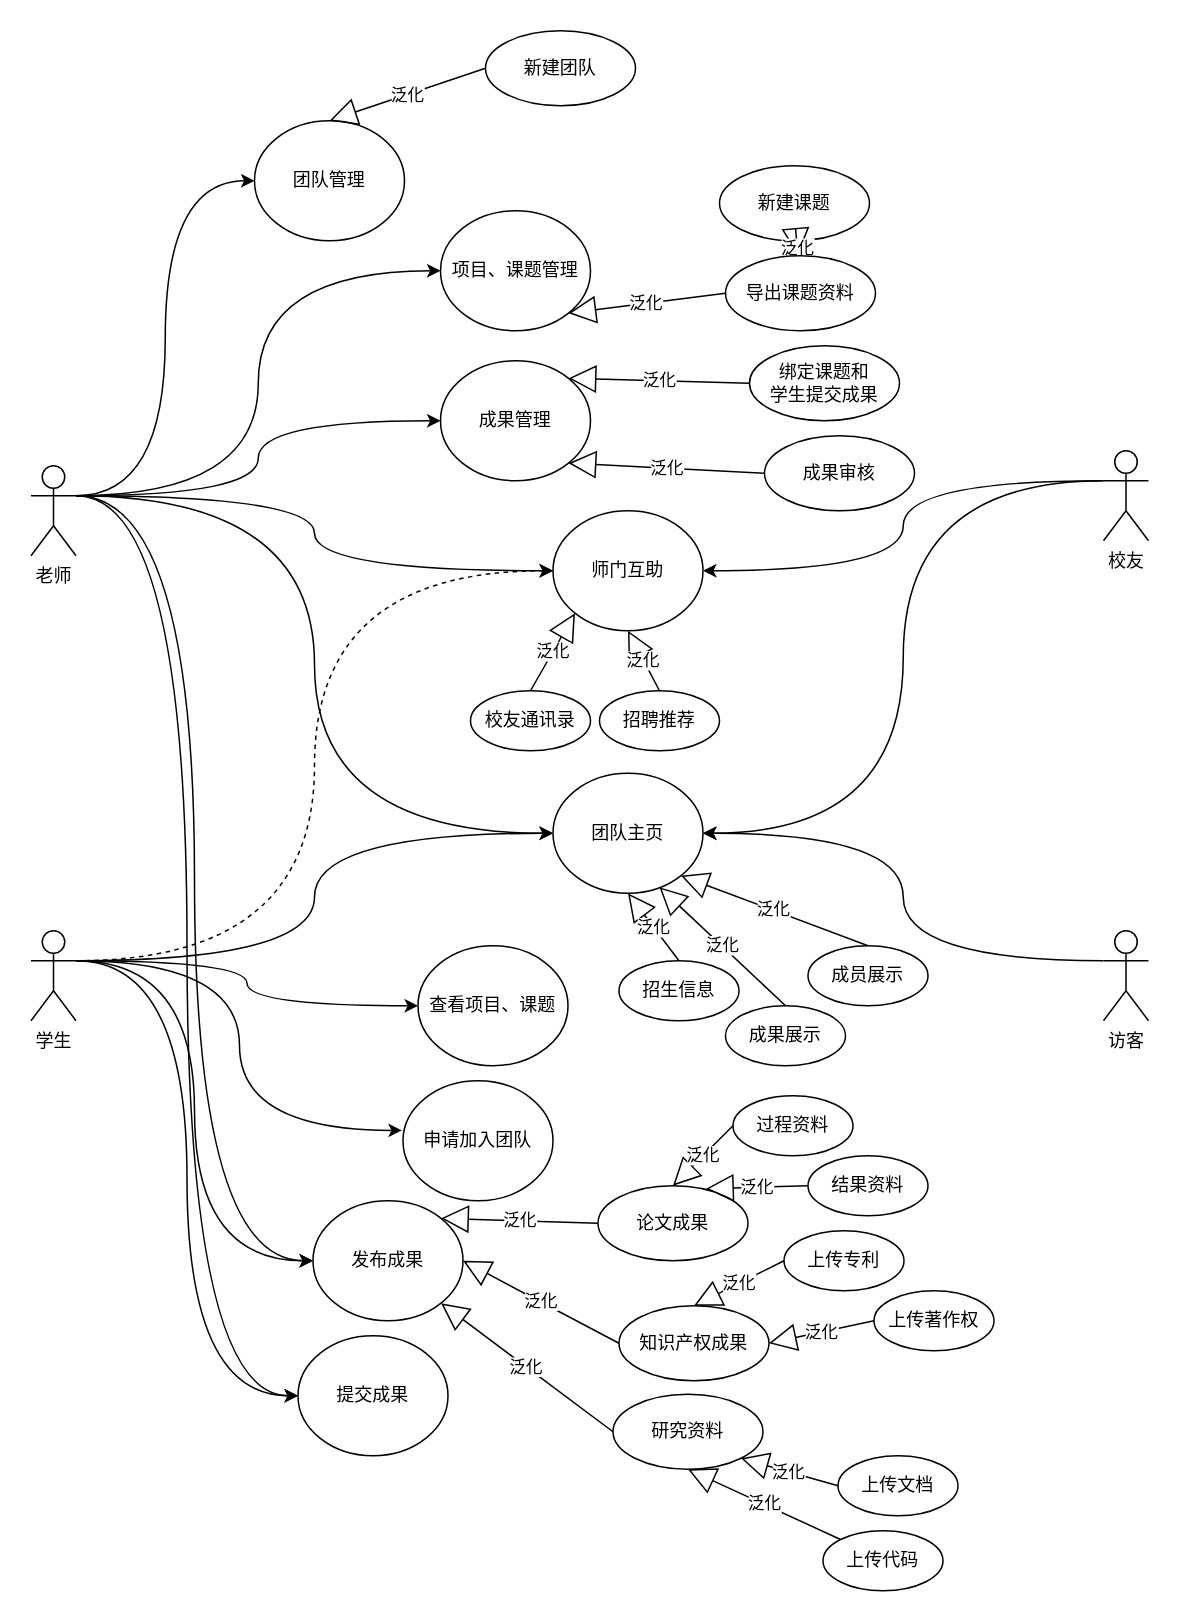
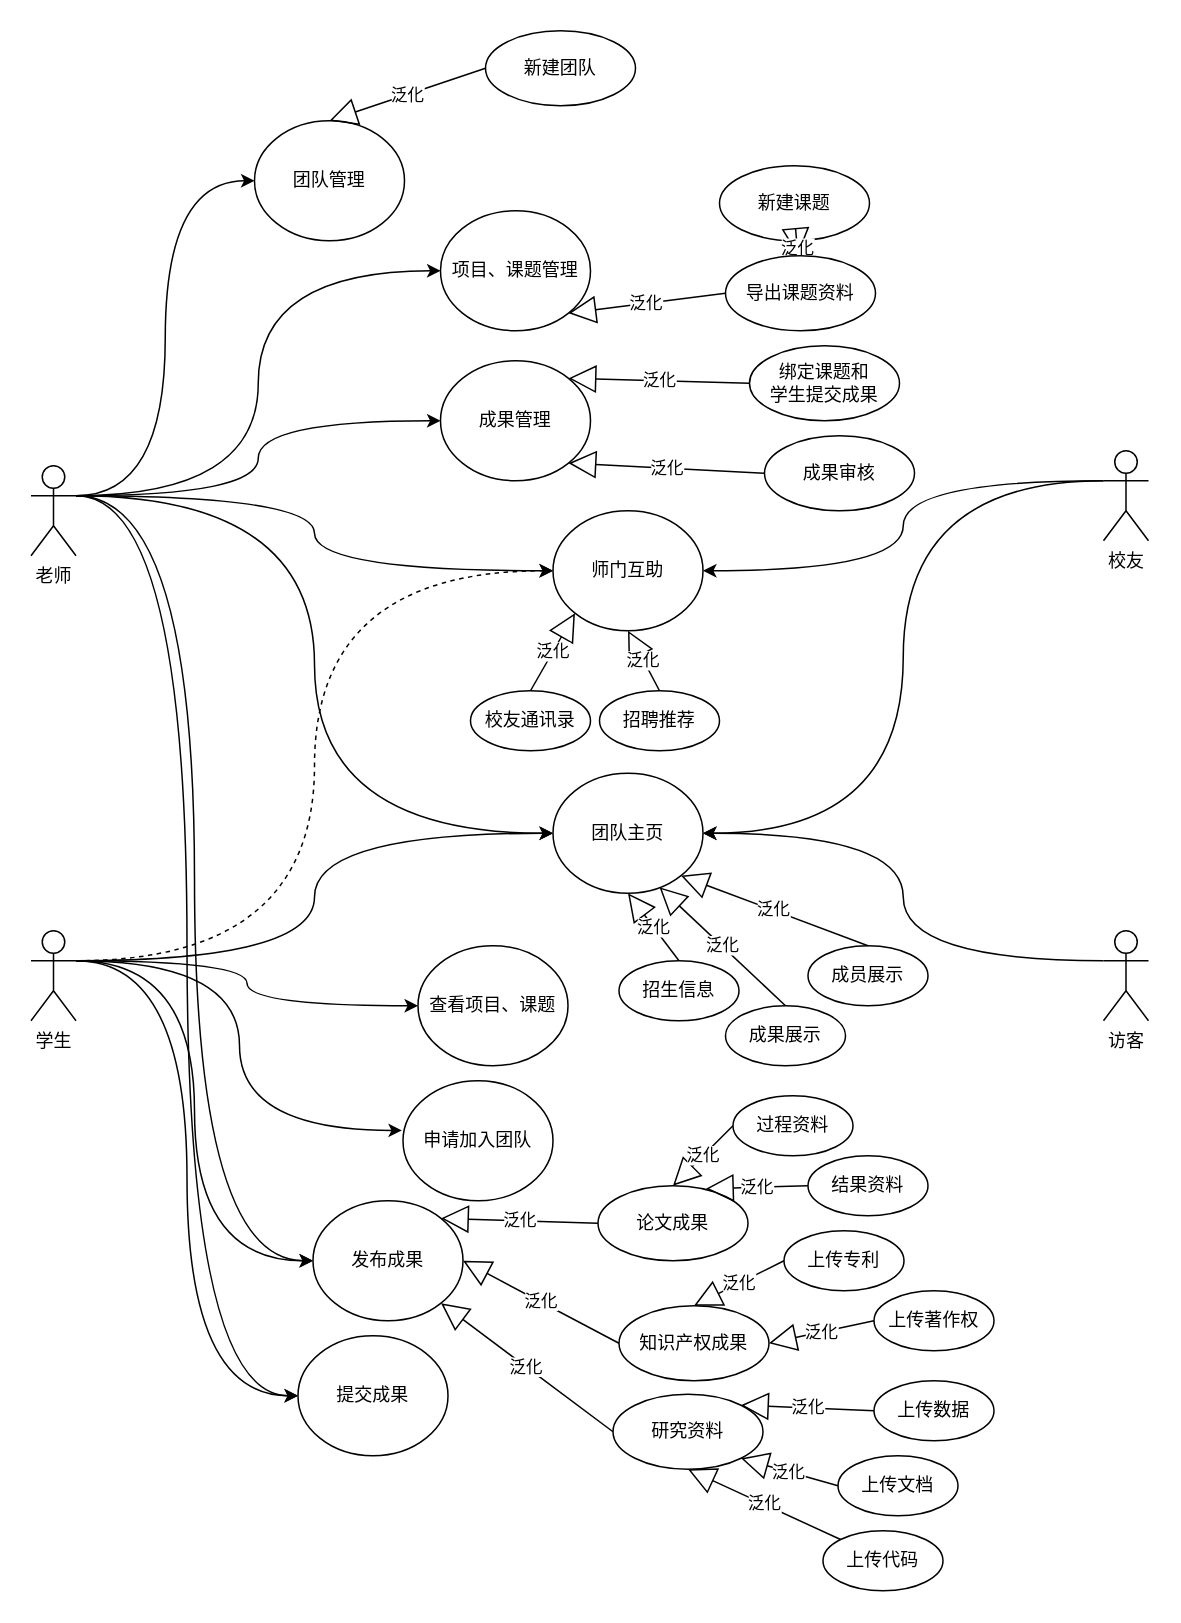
  <mxCell id="0" />
  <mxCell id="1" parent="0" />
  <mxCell id="2" style="edgeStyle=orthogonalEdgeStyle;curved=1;orthogonalLoop=1;jettySize=auto;html=1;exitX=1;exitY=0.333;exitDx=0;exitDy=0;exitPerimeter=0;entryX=-0.007;entryY=0.414;entryDx=0;entryDy=0;entryPerimeter=0;" edge="1" parent="1" source="8" target="18"><mxGeometry relative="1" as="geometry" /></mxCell>
  <mxCell id="3" style="edgeStyle=orthogonalEdgeStyle;curved=1;orthogonalLoop=1;jettySize=auto;html=1;exitX=1;exitY=0.333;exitDx=0;exitDy=0;exitPerimeter=0;entryX=0;entryY=0.5;entryDx=0;entryDy=0;" edge="1" parent="1" source="8" target="19"><mxGeometry relative="1" as="geometry" /></mxCell>
  <mxCell id="4" style="edgeStyle=orthogonalEdgeStyle;curved=1;orthogonalLoop=1;jettySize=auto;html=1;exitX=1;exitY=0.333;exitDx=0;exitDy=0;exitPerimeter=0;entryX=0;entryY=0.5;entryDx=0;entryDy=0;" edge="1" parent="1" source="8" target="35"><mxGeometry relative="1" as="geometry" /></mxCell>
  <mxCell id="5" style="edgeStyle=orthogonalEdgeStyle;curved=1;orthogonalLoop=1;jettySize=auto;html=1;exitX=1;exitY=0.333;exitDx=0;exitDy=0;exitPerimeter=0;entryX=0;entryY=0.5;entryDx=0;entryDy=0;dashed=1;" edge="1" parent="1" source="8" target="39"><mxGeometry relative="1" as="geometry" /></mxCell>
  <mxCell id="6" style="edgeStyle=orthogonalEdgeStyle;curved=1;orthogonalLoop=1;jettySize=auto;html=1;exitX=1;exitY=0.333;exitDx=0;exitDy=0;exitPerimeter=0;entryX=0;entryY=0.5;entryDx=0;entryDy=0;" edge="1" parent="1" source="8" target="42"><mxGeometry relative="1" as="geometry" /></mxCell>
  <mxCell id="7" style="edgeStyle=orthogonalEdgeStyle;curved=1;orthogonalLoop=1;jettySize=auto;html=1;exitX=1;exitY=0.333;exitDx=0;exitDy=0;exitPerimeter=0;entryX=0;entryY=0.5;entryDx=0;entryDy=0;" edge="1" parent="1" source="8" target="58"><mxGeometry relative="1" as="geometry" /></mxCell>
  <mxCell id="8" value="学生" style="shape=umlActor;verticalLabelPosition=bottom;verticalAlign=top;html=1;" vertex="1" parent="1"><mxGeometry x="20" y="620" width="30" height="60" as="geometry" /></mxCell>
  <mxCell id="9" style="edgeStyle=orthogonalEdgeStyle;curved=1;orthogonalLoop=1;jettySize=auto;html=1;exitX=1;exitY=0.333;exitDx=0;exitDy=0;exitPerimeter=0;entryX=0;entryY=0.5;entryDx=0;entryDy=0;" edge="1" parent="1" source="16" target="17"><mxGeometry relative="1" as="geometry" /></mxCell>
  <mxCell id="10" style="edgeStyle=orthogonalEdgeStyle;curved=1;orthogonalLoop=1;jettySize=auto;html=1;exitX=1;exitY=0.333;exitDx=0;exitDy=0;exitPerimeter=0;entryX=0;entryY=0.5;entryDx=0;entryDy=0;" edge="1" parent="1" source="16" target="28"><mxGeometry relative="1" as="geometry" /></mxCell>
  <mxCell id="11" style="edgeStyle=orthogonalEdgeStyle;curved=1;orthogonalLoop=1;jettySize=auto;html=1;exitX=1;exitY=0.333;exitDx=0;exitDy=0;exitPerimeter=0;entryX=0;entryY=0.5;entryDx=0;entryDy=0;" edge="1" parent="1" source="16" target="39"><mxGeometry relative="1" as="geometry" /></mxCell>
  <mxCell id="12" style="edgeStyle=orthogonalEdgeStyle;curved=1;orthogonalLoop=1;jettySize=auto;html=1;exitX=1;exitY=0.333;exitDx=0;exitDy=0;exitPerimeter=0;entryX=0;entryY=0.5;entryDx=0;entryDy=0;" edge="1" parent="1" source="16" target="55"><mxGeometry relative="1" as="geometry" /></mxCell>
  <mxCell id="13" style="edgeStyle=orthogonalEdgeStyle;curved=1;orthogonalLoop=1;jettySize=auto;html=1;exitX=1;exitY=0.333;exitDx=0;exitDy=0;exitPerimeter=0;entryX=0;entryY=0.5;entryDx=0;entryDy=0;" edge="1" parent="1" source="16" target="19"><mxGeometry relative="1" as="geometry" /></mxCell>
  <mxCell id="14" style="edgeStyle=orthogonalEdgeStyle;curved=1;orthogonalLoop=1;jettySize=auto;html=1;exitX=1;exitY=0.333;exitDx=0;exitDy=0;exitPerimeter=0;entryX=0;entryY=0.5;entryDx=0;entryDy=0;" edge="1" parent="1" source="16" target="35"><mxGeometry relative="1" as="geometry" /></mxCell>
  <mxCell id="15" style="edgeStyle=orthogonalEdgeStyle;orthogonalLoop=1;jettySize=auto;html=1;exitX=1;exitY=0.333;exitDx=0;exitDy=0;exitPerimeter=0;entryX=0;entryY=0.5;entryDx=0;entryDy=0;curved=1;" edge="1" parent="1" source="16" target="58"><mxGeometry relative="1" as="geometry" /></mxCell>
  <mxCell id="16" value="老师" style="shape=umlActor;verticalLabelPosition=bottom;verticalAlign=top;html=1;" vertex="1" parent="1"><mxGeometry x="20" y="310" width="30" height="60" as="geometry" /></mxCell>
  <mxCell id="17" value="团队管理" style="ellipse;whiteSpace=wrap;html=1;" vertex="1" parent="1"><mxGeometry x="169" y="80" width="100" height="80" as="geometry" /></mxCell>
  <mxCell id="18" value="申请加入团队" style="ellipse;whiteSpace=wrap;html=1;" vertex="1" parent="1"><mxGeometry x="268" y="720" width="100" height="80" as="geometry" /></mxCell>
  <mxCell id="19" value="发布成果" style="ellipse;whiteSpace=wrap;html=1;" vertex="1" parent="1"><mxGeometry x="208" y="800" width="100" height="80" as="geometry" /></mxCell>
  <mxCell id="20" value="论文成果" style="ellipse;whiteSpace=wrap;html=1;" vertex="1" parent="1"><mxGeometry x="398" y="790" width="100" height="50" as="geometry" /></mxCell>
  <mxCell id="21" value="知识产权成果" style="ellipse;whiteSpace=wrap;html=1;" vertex="1" parent="1"><mxGeometry x="412" y="870" width="100" height="50" as="geometry" /></mxCell>
  <mxCell id="22" value="上传专利" style="ellipse;whiteSpace=wrap;html=1;" vertex="1" parent="1"><mxGeometry x="522" y="820" width="80" height="40" as="geometry" /></mxCell>
  <mxCell id="23" value="上传著作权" style="ellipse;whiteSpace=wrap;html=1;" vertex="1" parent="1"><mxGeometry x="582" y="860" width="80" height="40" as="geometry" /></mxCell>
  <mxCell id="24" value="泛化" style="endArrow=block;endSize=16;endFill=0;html=1;exitX=0;exitY=0.5;exitDx=0;exitDy=0;entryX=0.5;entryY=0;entryDx=0;entryDy=0;" edge="1" parent="1" source="22" target="21"><mxGeometry width="160" relative="1" as="geometry"><mxPoint x="432" y="525" as="sourcePoint" /><mxPoint x="352" y="648" as="targetPoint" /></mxGeometry></mxCell>
  <mxCell id="25" value="泛化" style="endArrow=block;endSize=16;endFill=0;html=1;exitX=0;exitY=0.5;exitDx=0;exitDy=0;entryX=1;entryY=0.5;entryDx=0;entryDy=0;" edge="1" parent="1" source="23" target="21"><mxGeometry width="160" relative="1" as="geometry"><mxPoint x="532" y="850" as="sourcePoint" /><mxPoint x="442" y="880" as="targetPoint" /></mxGeometry></mxCell>
  <mxCell id="26" value="泛化" style="endArrow=block;endSize=16;endFill=0;html=1;exitX=0;exitY=0.5;exitDx=0;exitDy=0;entryX=1;entryY=0;entryDx=0;entryDy=0;" edge="1" parent="1" source="20" target="19"><mxGeometry width="160" relative="1" as="geometry"><mxPoint x="532" y="850" as="sourcePoint" /><mxPoint x="472" y="880" as="targetPoint" /></mxGeometry></mxCell>
  <mxCell id="27" value="泛化" style="endArrow=block;endSize=16;endFill=0;html=1;exitX=0;exitY=0.5;exitDx=0;exitDy=0;entryX=1;entryY=0.5;entryDx=0;entryDy=0;" edge="1" parent="1" source="21" target="19"><mxGeometry width="160" relative="1" as="geometry"><mxPoint x="532" y="850" as="sourcePoint" /><mxPoint x="472" y="880" as="targetPoint" /></mxGeometry></mxCell>
  <mxCell id="28" value="项目、课题管理" style="ellipse;whiteSpace=wrap;html=1;" vertex="1" parent="1"><mxGeometry x="293" y="140" width="100" height="80" as="geometry" /></mxCell>
  <mxCell id="29" value="新建团队" style="ellipse;whiteSpace=wrap;html=1;" vertex="1" parent="1"><mxGeometry x="323" y="20" width="100" height="50" as="geometry" /></mxCell>
  <mxCell id="30" value="新建课题" style="ellipse;whiteSpace=wrap;html=1;" vertex="1" parent="1"><mxGeometry x="479" y="110" width="100" height="50" as="geometry" /></mxCell>
  <mxCell id="31" value="泛化" style="endArrow=block;endSize=16;endFill=0;html=1;exitX=0;exitY=0.5;exitDx=0;exitDy=0;entryX=0.5;entryY=0;entryDx=0;entryDy=0;" edge="1" parent="1" source="29" target="17"><mxGeometry width="160" relative="1" as="geometry"><mxPoint x="299" y="24.75" as="sourcePoint" /><mxPoint x="228.497" y="20.001" as="targetPoint" /></mxGeometry></mxCell>
  <mxCell id="32" value="泛化" style="endArrow=block;endSize=16;endFill=0;html=1;" edge="1" parent="1" source="30" target="40"><mxGeometry width="160" relative="1" as="geometry"><mxPoint x="469" y="85" as="sourcePoint" /><mxPoint x="398.497" y="80.251" as="targetPoint" /></mxGeometry></mxCell>
  <mxCell id="33" value="绑定课题和&lt;br&gt;学生提交成果" style="ellipse;whiteSpace=wrap;html=1;" vertex="1" parent="1"><mxGeometry x="499" y="230" width="100" height="50" as="geometry" /></mxCell>
  <mxCell id="34" value="泛化" style="endArrow=block;endSize=16;endFill=0;html=1;entryX=1;entryY=0;entryDx=0;entryDy=0;exitX=0;exitY=0.5;exitDx=0;exitDy=0;" edge="1" parent="1" source="33" target="55"><mxGeometry width="160" relative="1" as="geometry"><mxPoint x="530.593" y="211.26" as="sourcePoint" /><mxPoint x="483" y="355" as="targetPoint" /></mxGeometry></mxCell>
  <mxCell id="35" value="提交成果" style="ellipse;whiteSpace=wrap;html=1;" vertex="1" parent="1"><mxGeometry x="198" y="890" width="100" height="80" as="geometry" /></mxCell>
  <mxCell id="36" style="edgeStyle=orthogonalEdgeStyle;curved=1;orthogonalLoop=1;jettySize=auto;html=1;exitX=0;exitY=0.333;exitDx=0;exitDy=0;exitPerimeter=0;entryX=1;entryY=0.5;entryDx=0;entryDy=0;" edge="1" parent="1" source="38" target="39"><mxGeometry relative="1" as="geometry" /></mxCell>
  <mxCell id="37" style="edgeStyle=orthogonalEdgeStyle;curved=1;orthogonalLoop=1;jettySize=auto;html=1;exitX=0;exitY=0.333;exitDx=0;exitDy=0;exitPerimeter=0;entryX=1;entryY=0.5;entryDx=0;entryDy=0;" edge="1" parent="1" source="38" target="58"><mxGeometry relative="1" as="geometry" /></mxCell>
  <mxCell id="38" value="校友" style="shape=umlActor;verticalLabelPosition=bottom;verticalAlign=top;html=1;" vertex="1" parent="1"><mxGeometry x="735" y="300" width="30" height="60" as="geometry" /></mxCell>
  <mxCell id="39" value="师门互助" style="ellipse;whiteSpace=wrap;html=1;" vertex="1" parent="1"><mxGeometry x="368" y="340" width="100" height="80" as="geometry" /></mxCell>
  <mxCell id="40" value="导出课题资料" style="ellipse;whiteSpace=wrap;html=1;" vertex="1" parent="1"><mxGeometry x="483" y="170" width="100" height="50" as="geometry" /></mxCell>
  <mxCell id="41" value="泛化" style="endArrow=block;endSize=16;endFill=0;html=1;entryX=1;entryY=1;entryDx=0;entryDy=0;exitX=0;exitY=0.5;exitDx=0;exitDy=0;" edge="1" parent="1" source="40" target="28"><mxGeometry width="160" relative="1" as="geometry"><mxPoint x="519" y="205" as="sourcePoint" /><mxPoint x="443" y="185" as="targetPoint" /></mxGeometry></mxCell>
  <mxCell id="42" value="查看项目、课题" style="ellipse;whiteSpace=wrap;html=1;" vertex="1" parent="1"><mxGeometry x="278" y="630" width="100" height="80" as="geometry" /></mxCell>
  <mxCell id="43" value="研究资料" style="ellipse;whiteSpace=wrap;html=1;" vertex="1" parent="1"><mxGeometry x="408" y="929" width="100" height="50" as="geometry" /></mxCell>
  <mxCell id="44" value="泛化" style="endArrow=block;endSize=16;endFill=0;html=1;exitX=0;exitY=0.5;exitDx=0;exitDy=0;entryX=1;entryY=1;entryDx=0;entryDy=0;" edge="1" parent="1" source="43" target="19"><mxGeometry width="160" relative="1" as="geometry"><mxPoint x="422" y="905" as="sourcePoint" /><mxPoint x="344.98" y="868.03" as="targetPoint" /></mxGeometry></mxCell>
+ <mxCell id="45" value="上传数据" style="ellipse;whiteSpace=wrap;html=1;" vertex="1" parent="1"><mxGeometry x="582" y="920" width="80" height="40" as="geometry" /></mxCell>
  <mxCell id="46" value="上传文档" style="ellipse;whiteSpace=wrap;html=1;" vertex="1" parent="1"><mxGeometry x="558" y="970" width="80" height="40" as="geometry" /></mxCell>
+ <mxCell id="47" value="泛化" style="endArrow=block;endSize=16;endFill=0;html=1;exitX=0;exitY=0.5;exitDx=0;exitDy=0;entryX=1;entryY=0;entryDx=0;entryDy=0;" edge="1" parent="1" source="45" target="43"><mxGeometry width="160" relative="1" as="geometry"><mxPoint x="592" y="890" as="sourcePoint" /><mxPoint x="522" y="905" as="targetPoint" /></mxGeometry></mxCell>
  <mxCell id="48" value="泛化" style="endArrow=block;endSize=16;endFill=0;html=1;exitX=0;exitY=0.5;exitDx=0;exitDy=0;entryX=1;entryY=1;entryDx=0;entryDy=0;" edge="1" parent="1" source="46" target="43"><mxGeometry width="160" relative="1" as="geometry"><mxPoint x="592" y="950" as="sourcePoint" /><mxPoint x="503.355" y="946.322" as="targetPoint" /></mxGeometry></mxCell>
  <mxCell id="49" value="上传代码" style="ellipse;whiteSpace=wrap;html=1;" vertex="1" parent="1"><mxGeometry x="548" y="1020" width="80" height="40" as="geometry" /></mxCell>
  <mxCell id="50" value="泛化" style="endArrow=block;endSize=16;endFill=0;html=1;exitX=0;exitY=0;exitDx=0;exitDy=0;entryX=0.5;entryY=1;entryDx=0;entryDy=0;" edge="1" parent="1" source="49" target="43"><mxGeometry width="160" relative="1" as="geometry"><mxPoint x="568" y="1000" as="sourcePoint" /><mxPoint x="503.355" y="981.678" as="targetPoint" /></mxGeometry></mxCell>
  <mxCell id="51" value="过程资料" style="ellipse;whiteSpace=wrap;html=1;" vertex="1" parent="1"><mxGeometry x="488" y="730" width="80" height="40" as="geometry" /></mxCell>
  <mxCell id="52" value="泛化" style="endArrow=block;endSize=16;endFill=0;html=1;exitX=0;exitY=0.5;exitDx=0;exitDy=0;entryX=0.5;entryY=0;entryDx=0;entryDy=0;" edge="1" parent="1" source="51" target="20"><mxGeometry width="160" relative="1" as="geometry"><mxPoint x="532" y="850" as="sourcePoint" /><mxPoint x="472" y="880" as="targetPoint" /></mxGeometry></mxCell>
  <mxCell id="53" value="结果资料" style="ellipse;whiteSpace=wrap;html=1;" vertex="1" parent="1"><mxGeometry x="538" y="770" width="80" height="40" as="geometry" /></mxCell>
  <mxCell id="54" value="泛化" style="endArrow=block;endSize=16;endFill=0;html=1;exitX=0;exitY=0.5;exitDx=0;exitDy=0;entryX=0.72;entryY=0.04;entryDx=0;entryDy=0;entryPerimeter=0;" edge="1" parent="1" source="53" target="20"><mxGeometry width="160" relative="1" as="geometry"><mxPoint x="488" y="750" as="sourcePoint" /><mxPoint x="458" y="800" as="targetPoint" /></mxGeometry></mxCell>
  <mxCell id="55" value="成果管理" style="ellipse;whiteSpace=wrap;html=1;" vertex="1" parent="1"><mxGeometry x="293" y="240" width="100" height="80" as="geometry" /></mxCell>
  <mxCell id="56" value="成果审核" style="ellipse;whiteSpace=wrap;html=1;" vertex="1" parent="1"><mxGeometry x="509" y="290" width="100" height="50" as="geometry" /></mxCell>
  <mxCell id="57" value="泛化" style="endArrow=block;endSize=16;endFill=0;html=1;entryX=1;entryY=1;entryDx=0;entryDy=0;exitX=0;exitY=0.5;exitDx=0;exitDy=0;" edge="1" parent="1" source="56" target="55"><mxGeometry width="160" relative="1" as="geometry"><mxPoint x="509" y="265" as="sourcePoint" /><mxPoint x="422.497" y="260.251" as="targetPoint" /></mxGeometry></mxCell>
  <mxCell id="58" value="团队主页" style="ellipse;whiteSpace=wrap;html=1;" vertex="1" parent="1"><mxGeometry x="368" y="515" width="100" height="80" as="geometry" /></mxCell>
  <mxCell id="59" style="edgeStyle=orthogonalEdgeStyle;curved=1;orthogonalLoop=1;jettySize=auto;html=1;exitX=0;exitY=0.333;exitDx=0;exitDy=0;exitPerimeter=0;entryX=1;entryY=0.5;entryDx=0;entryDy=0;" edge="1" parent="1" source="60" target="58"><mxGeometry relative="1" as="geometry" /></mxCell>
  <mxCell id="60" value="访客" style="shape=umlActor;verticalLabelPosition=bottom;verticalAlign=top;html=1;" vertex="1" parent="1"><mxGeometry x="735" y="620" width="30" height="60" as="geometry" /></mxCell>
  <mxCell id="61" value="招生信息" style="ellipse;whiteSpace=wrap;html=1;" vertex="1" parent="1"><mxGeometry x="412" y="640" width="80" height="40" as="geometry" /></mxCell>
  <mxCell id="62" value="成果展示" style="ellipse;whiteSpace=wrap;html=1;" vertex="1" parent="1"><mxGeometry x="483" y="670" width="80" height="40" as="geometry" /></mxCell>
  <mxCell id="63" value="成员展示" style="ellipse;whiteSpace=wrap;html=1;" vertex="1" parent="1"><mxGeometry x="538" y="630" width="80" height="40" as="geometry" /></mxCell>
  <mxCell id="64" value="泛化" style="endArrow=block;endSize=16;endFill=0;html=1;exitX=0.5;exitY=0;exitDx=0;exitDy=0;entryX=0.5;entryY=1;entryDx=0;entryDy=0;" edge="1" parent="1" source="61" target="58"><mxGeometry width="160" relative="1" as="geometry"><mxPoint x="498" y="850" as="sourcePoint" /><mxPoint x="458" y="890" as="targetPoint" /></mxGeometry></mxCell>
  <mxCell id="65" value="泛化" style="endArrow=block;endSize=16;endFill=0;html=1;exitX=0.5;exitY=0;exitDx=0;exitDy=0;entryX=0.71;entryY=0.95;entryDx=0;entryDy=0;entryPerimeter=0;" edge="1" parent="1" source="62" target="58"><mxGeometry width="160" relative="1" as="geometry"><mxPoint x="462" y="650" as="sourcePoint" /><mxPoint x="448" y="590" as="targetPoint" /></mxGeometry></mxCell>
  <mxCell id="66" value="泛化" style="endArrow=block;endSize=16;endFill=0;html=1;exitX=0.5;exitY=0;exitDx=0;exitDy=0;entryX=1;entryY=1;entryDx=0;entryDy=0;" edge="1" parent="1" source="63" target="58"><mxGeometry width="160" relative="1" as="geometry"><mxPoint x="533" y="680" as="sourcePoint" /><mxPoint x="469" y="586" as="targetPoint" /></mxGeometry></mxCell>
  <mxCell id="67" value="校友通讯录" style="ellipse;whiteSpace=wrap;html=1;" vertex="1" parent="1"><mxGeometry x="313" y="460" width="80" height="40" as="geometry" /></mxCell>
  <mxCell id="68" value="泛化" style="endArrow=block;endSize=16;endFill=0;html=1;exitX=0.5;exitY=0;exitDx=0;exitDy=0;entryX=0;entryY=1;entryDx=0;entryDy=0;" edge="1" parent="1" source="67" target="39"><mxGeometry width="160" relative="1" as="geometry"><mxPoint x="462" y="650" as="sourcePoint" /><mxPoint x="448" y="590" as="targetPoint" /></mxGeometry></mxCell>
  <mxCell id="69" value="招聘推荐" style="ellipse;whiteSpace=wrap;html=1;" vertex="1" parent="1"><mxGeometry x="399" y="460" width="80" height="40" as="geometry" /></mxCell>
  <mxCell id="70" value="泛化" style="endArrow=block;endSize=16;endFill=0;html=1;exitX=0.5;exitY=0;exitDx=0;exitDy=0;entryX=0.5;entryY=1;entryDx=0;entryDy=0;" edge="1" parent="1" source="69" target="39"><mxGeometry width="160" relative="1" as="geometry"><mxPoint x="533" y="680" as="sourcePoint" /><mxPoint x="469" y="586" as="targetPoint" /></mxGeometry></mxCell>
